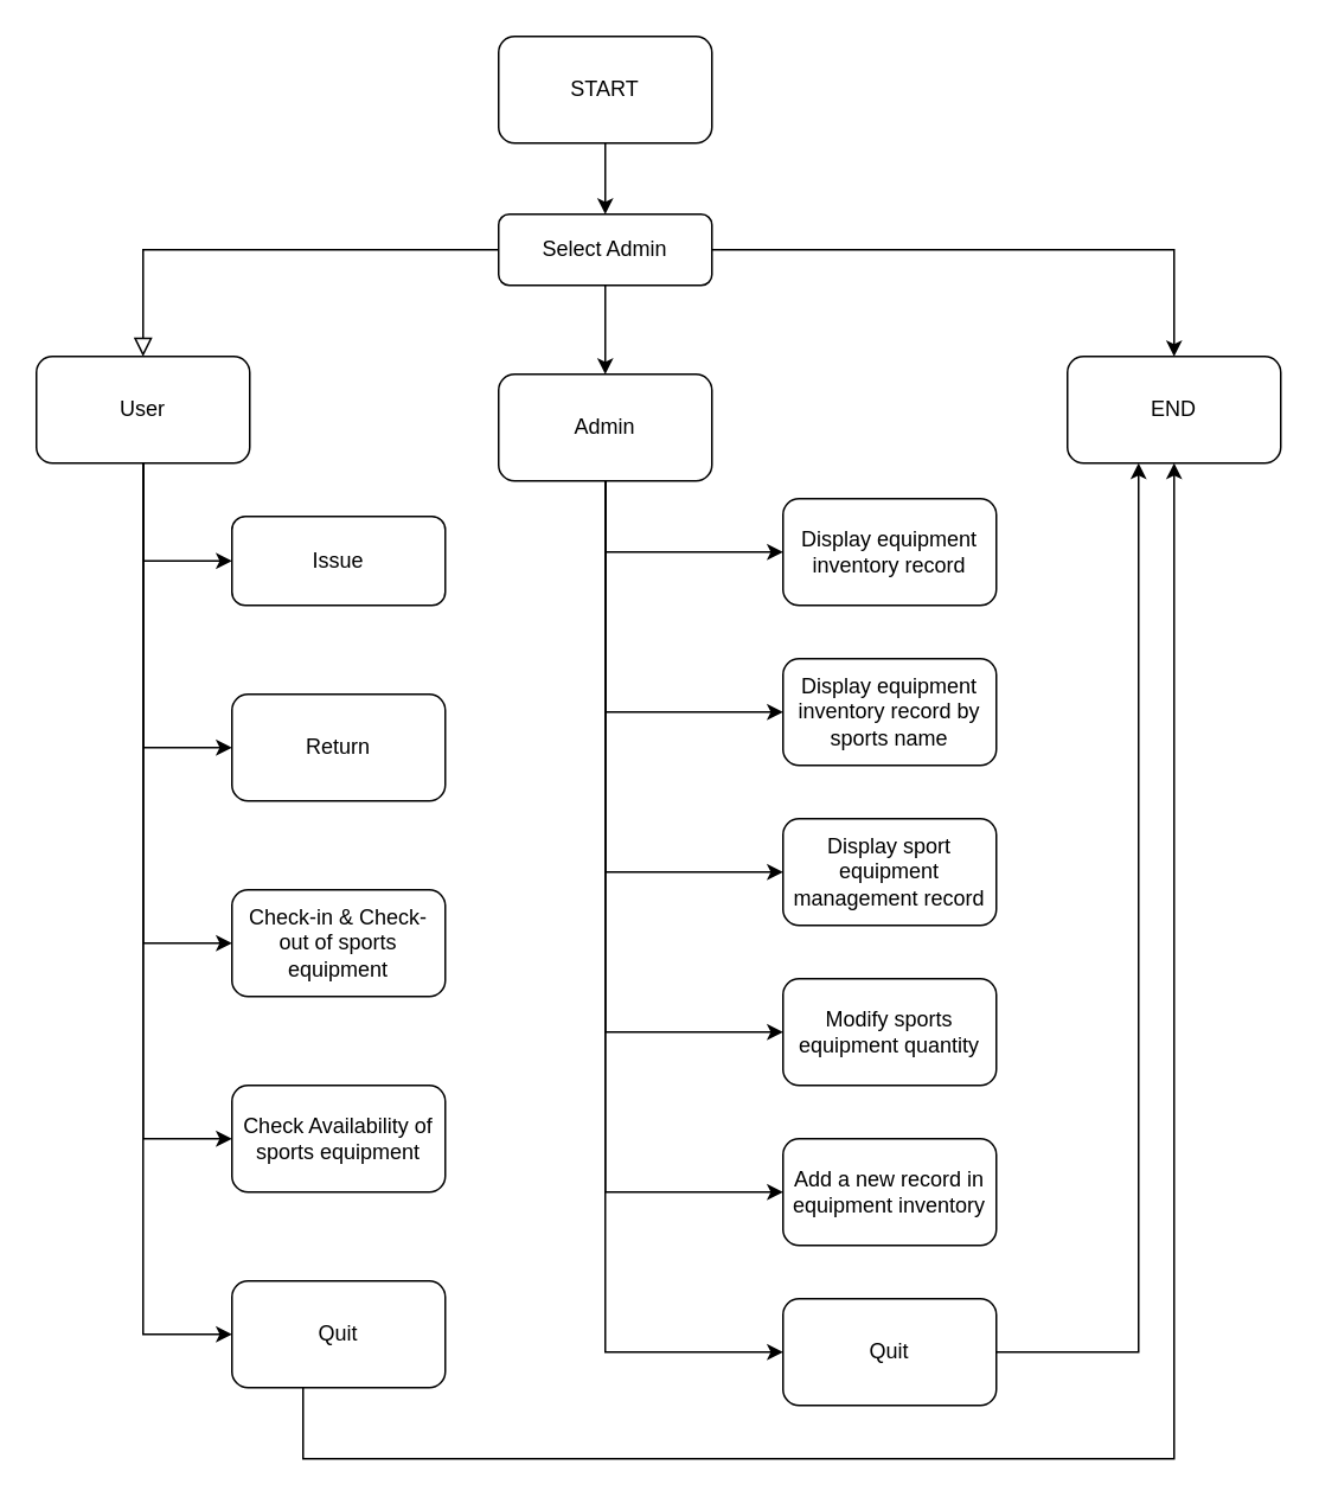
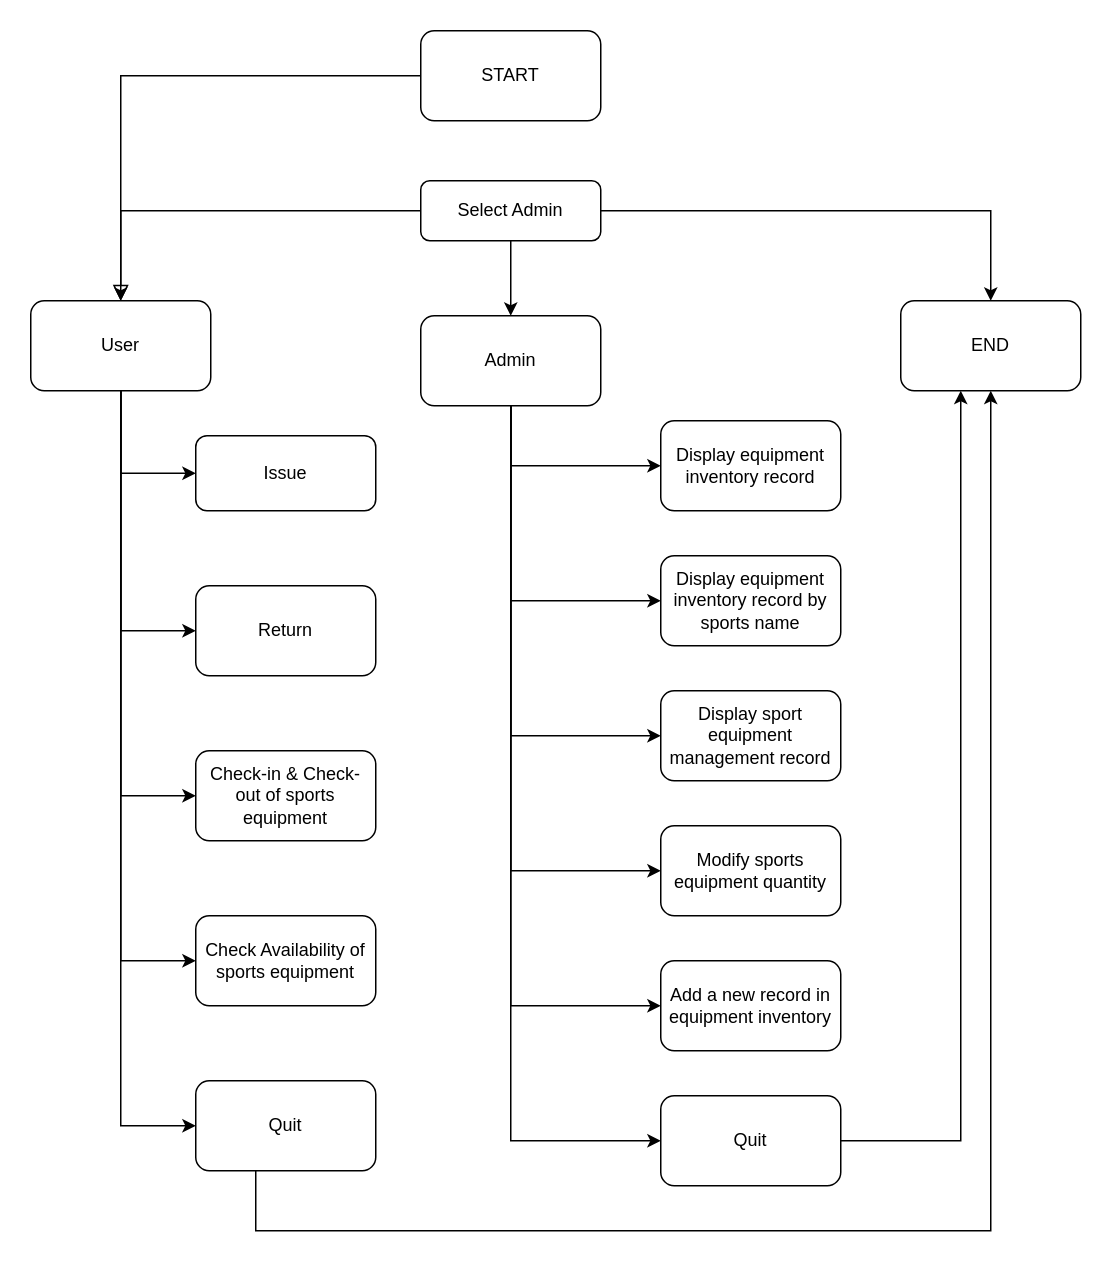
  <mxCell id="0" />
  <mxCell id="1" parent="0" />
  <mxCell id="2" value="" style="rounded=0;html=1;jettySize=auto;orthogonalLoop=1;fontSize=11;endArrow=block;endFill=0;endSize=8;strokeWidth=1;shadow=0;labelBackgroundColor=none;edgeStyle=orthogonalEdgeStyle;entryX=0.5;entryY=0;entryDx=0;entryDy=0;" parent="1" source="5" target="11" edge="1"><mxGeometry relative="1" as="geometry"><mxPoint x="80" y="200" as="targetPoint" /><Array as="points"><mxPoint x="80" y="140" /></Array></mxGeometry></mxCell>
  <mxCell id="3" style="edgeStyle=orthogonalEdgeStyle;rounded=0;orthogonalLoop=1;jettySize=auto;html=1;entryX=0.5;entryY=0;entryDx=0;entryDy=0;" edge="1" parent="1" source="5" target="19"><mxGeometry relative="1" as="geometry"><mxPoint x="660" y="190" as="targetPoint" /></mxGeometry></mxCell>
  <mxCell id="4" style="edgeStyle=orthogonalEdgeStyle;rounded=0;orthogonalLoop=1;jettySize=auto;html=1;exitX=0.5;exitY=1;exitDx=0;exitDy=0;" edge="1" parent="1" source="5" target="18"><mxGeometry relative="1" as="geometry"><Array as="points"><mxPoint x="340" y="120" /></Array></mxGeometry></mxCell>
  <mxCell id="5" value="Select Admin" style="rounded=1;whiteSpace=wrap;html=1;fontSize=12;glass=0;strokeWidth=1;shadow=0;" parent="1" vertex="1"><mxGeometry x="280" y="120" width="120" height="40" as="geometry" /></mxCell>
  <mxCell id="6" style="edgeStyle=orthogonalEdgeStyle;rounded=0;orthogonalLoop=1;jettySize=auto;html=1;entryX=0;entryY=0.5;entryDx=0;entryDy=0;" edge="1" parent="1" source="11" target="20"><mxGeometry relative="1" as="geometry"><mxPoint x="80" y="320" as="targetPoint" /></mxGeometry></mxCell>
  <mxCell id="7" style="edgeStyle=orthogonalEdgeStyle;rounded=0;orthogonalLoop=1;jettySize=auto;html=1;entryX=0;entryY=0.5;entryDx=0;entryDy=0;" edge="1" parent="1" source="11" target="21"><mxGeometry relative="1" as="geometry"><mxPoint x="80" y="420" as="targetPoint" /></mxGeometry></mxCell>
  <mxCell id="8" style="edgeStyle=orthogonalEdgeStyle;rounded=0;orthogonalLoop=1;jettySize=auto;html=1;entryX=0;entryY=0.5;entryDx=0;entryDy=0;" edge="1" parent="1" source="11" target="22"><mxGeometry relative="1" as="geometry"><mxPoint x="80" y="530" as="targetPoint" /></mxGeometry></mxCell>
  <mxCell id="9" style="edgeStyle=orthogonalEdgeStyle;rounded=0;orthogonalLoop=1;jettySize=auto;html=1;entryX=0;entryY=0.5;entryDx=0;entryDy=0;" edge="1" parent="1" source="11" target="23"><mxGeometry relative="1" as="geometry"><mxPoint x="80" y="640" as="targetPoint" /></mxGeometry></mxCell>
  <mxCell id="10" style="edgeStyle=orthogonalEdgeStyle;rounded=0;orthogonalLoop=1;jettySize=auto;html=1;entryX=0;entryY=0.5;entryDx=0;entryDy=0;" edge="1" parent="1" source="11" target="25"><mxGeometry relative="1" as="geometry"><mxPoint x="80" y="750" as="targetPoint" /></mxGeometry></mxCell>
  <mxCell id="11" value="User" style="rounded=1;whiteSpace=wrap;html=1;" vertex="1" parent="1"><mxGeometry x="20" y="200" width="120" height="60" as="geometry" /></mxCell>
  <mxCell id="12" style="edgeStyle=orthogonalEdgeStyle;rounded=0;orthogonalLoop=1;jettySize=auto;html=1;exitX=0.5;exitY=1;exitDx=0;exitDy=0;entryX=0;entryY=0.5;entryDx=0;entryDy=0;" edge="1" parent="1" source="18" target="26"><mxGeometry relative="1" as="geometry"><mxPoint x="430.158" y="320" as="targetPoint" /></mxGeometry></mxCell>
  <mxCell id="13" style="edgeStyle=orthogonalEdgeStyle;rounded=0;orthogonalLoop=1;jettySize=auto;html=1;entryX=0;entryY=0.5;entryDx=0;entryDy=0;" edge="1" parent="1" source="18" target="27"><mxGeometry relative="1" as="geometry"><mxPoint x="430" y="400" as="targetPoint" /><Array as="points"><mxPoint x="340" y="400" /></Array></mxGeometry></mxCell>
  <mxCell id="14" style="edgeStyle=orthogonalEdgeStyle;rounded=0;orthogonalLoop=1;jettySize=auto;html=1;entryX=0;entryY=0.5;entryDx=0;entryDy=0;" edge="1" parent="1" source="18" target="28"><mxGeometry relative="1" as="geometry"><mxPoint x="430" y="490" as="targetPoint" /><Array as="points"><mxPoint x="340" y="490" /></Array></mxGeometry></mxCell>
  <mxCell id="15" style="edgeStyle=orthogonalEdgeStyle;rounded=0;orthogonalLoop=1;jettySize=auto;html=1;entryX=0;entryY=0.5;entryDx=0;entryDy=0;" edge="1" parent="1" source="18" target="29"><mxGeometry relative="1" as="geometry"><mxPoint x="430" y="580" as="targetPoint" /><Array as="points"><mxPoint x="340" y="580" /></Array></mxGeometry></mxCell>
  <mxCell id="16" style="edgeStyle=orthogonalEdgeStyle;rounded=0;orthogonalLoop=1;jettySize=auto;html=1;entryX=0;entryY=0.5;entryDx=0;entryDy=0;" edge="1" parent="1" source="18" target="30"><mxGeometry relative="1" as="geometry"><mxPoint x="430" y="670" as="targetPoint" /><Array as="points"><mxPoint x="340" y="670" /></Array></mxGeometry></mxCell>
  <mxCell id="17" style="edgeStyle=orthogonalEdgeStyle;rounded=0;orthogonalLoop=1;jettySize=auto;html=1;entryX=0;entryY=0.5;entryDx=0;entryDy=0;" edge="1" parent="1" source="18" target="32"><mxGeometry relative="1" as="geometry"><mxPoint x="430" y="760" as="targetPoint" /><Array as="points"><mxPoint x="340" y="760" /></Array></mxGeometry></mxCell>
  <mxCell id="18" value="Admin" style="rounded=1;whiteSpace=wrap;html=1;" vertex="1" parent="1"><mxGeometry x="280" y="210" width="120" height="60" as="geometry" /></mxCell>
  <mxCell id="19" value="END" style="rounded=1;whiteSpace=wrap;html=1;" vertex="1" parent="1"><mxGeometry x="600" y="200" width="120" height="60" as="geometry" /></mxCell>
  <mxCell id="20" value="Issue" style="rounded=1;whiteSpace=wrap;html=1;" vertex="1" parent="1"><mxGeometry x="130" y="290" width="120" height="50" as="geometry" /></mxCell>
  <mxCell id="21" value="Return" style="rounded=1;whiteSpace=wrap;html=1;" vertex="1" parent="1"><mxGeometry x="130" y="390" width="120" height="60" as="geometry" /></mxCell>
  <mxCell id="22" value="Check-in &amp;amp; Check-&lt;br&gt;out of sports equipment" style="rounded=1;whiteSpace=wrap;html=1;" vertex="1" parent="1"><mxGeometry x="130" y="500" width="120" height="60" as="geometry" /></mxCell>
  <mxCell id="23" value="Check Availability of sports equipment" style="rounded=1;whiteSpace=wrap;html=1;" vertex="1" parent="1"><mxGeometry x="130" y="610" width="120" height="60" as="geometry" /></mxCell>
  <mxCell id="24" style="edgeStyle=orthogonalEdgeStyle;rounded=0;orthogonalLoop=1;jettySize=auto;html=1;entryX=0.5;entryY=1;entryDx=0;entryDy=0;" edge="1" parent="1" source="25" target="19"><mxGeometry relative="1" as="geometry"><mxPoint x="690" y="280" as="targetPoint" /><Array as="points"><mxPoint x="170" y="820" /><mxPoint x="660" y="820" /></Array></mxGeometry></mxCell>
  <mxCell id="25" value="Quit" style="rounded=1;whiteSpace=wrap;html=1;" vertex="1" parent="1"><mxGeometry x="130" y="720" width="120" height="60" as="geometry" /></mxCell>
  <mxCell id="26" value="Display equipment inventory record" style="rounded=1;whiteSpace=wrap;html=1;" vertex="1" parent="1"><mxGeometry x="440" y="280" width="120" height="60" as="geometry" /></mxCell>
  <mxCell id="27" value="Display equipment inventory record by sports name" style="rounded=1;whiteSpace=wrap;html=1;" vertex="1" parent="1"><mxGeometry x="440" y="370" width="120" height="60" as="geometry" /></mxCell>
  <mxCell id="28" value="Display sport equipment management record" style="rounded=1;whiteSpace=wrap;html=1;" vertex="1" parent="1"><mxGeometry x="440" y="460" width="120" height="60" as="geometry" /></mxCell>
  <mxCell id="29" value="Modify sports equipment quantity" style="rounded=1;whiteSpace=wrap;html=1;" vertex="1" parent="1"><mxGeometry x="440" y="550" width="120" height="60" as="geometry" /></mxCell>
  <mxCell id="30" value="Add a new record in equipment inventory" style="rounded=1;whiteSpace=wrap;html=1;" vertex="1" parent="1"><mxGeometry x="440" y="640" width="120" height="60" as="geometry" /></mxCell>
  <mxCell id="31" style="edgeStyle=orthogonalEdgeStyle;rounded=0;orthogonalLoop=1;jettySize=auto;html=1;exitX=1;exitY=0.5;exitDx=0;exitDy=0;" edge="1" parent="1" source="32" target="19"><mxGeometry relative="1" as="geometry"><Array as="points"><mxPoint x="640" y="760" /></Array></mxGeometry></mxCell>
  <mxCell id="32" value="Quit" style="rounded=1;whiteSpace=wrap;html=1;" vertex="1" parent="1"><mxGeometry x="440" y="730" width="120" height="60" as="geometry" /></mxCell>
- <mxCell id="33" style="edgeStyle=orthogonalEdgeStyle;rounded=0;orthogonalLoop=1;jettySize=auto;html=1;" edge="1" parent="1" source="34" target="5"><mxGeometry relative="1" as="geometry" /></mxCell>
+ <mxCell id="33" style="edgeStyle=orthogonalEdgeStyle;rounded=0;orthogonalLoop=1;jettySize=auto;html=1;" edge="1" parent="1" source="34" target="11"><mxGeometry relative="1" as="geometry" /></mxCell>
  <mxCell id="34" value="START" style="rounded=1;whiteSpace=wrap;html=1;" vertex="1" parent="1"><mxGeometry x="280" y="20" width="120" height="60" as="geometry" /></mxCell>
